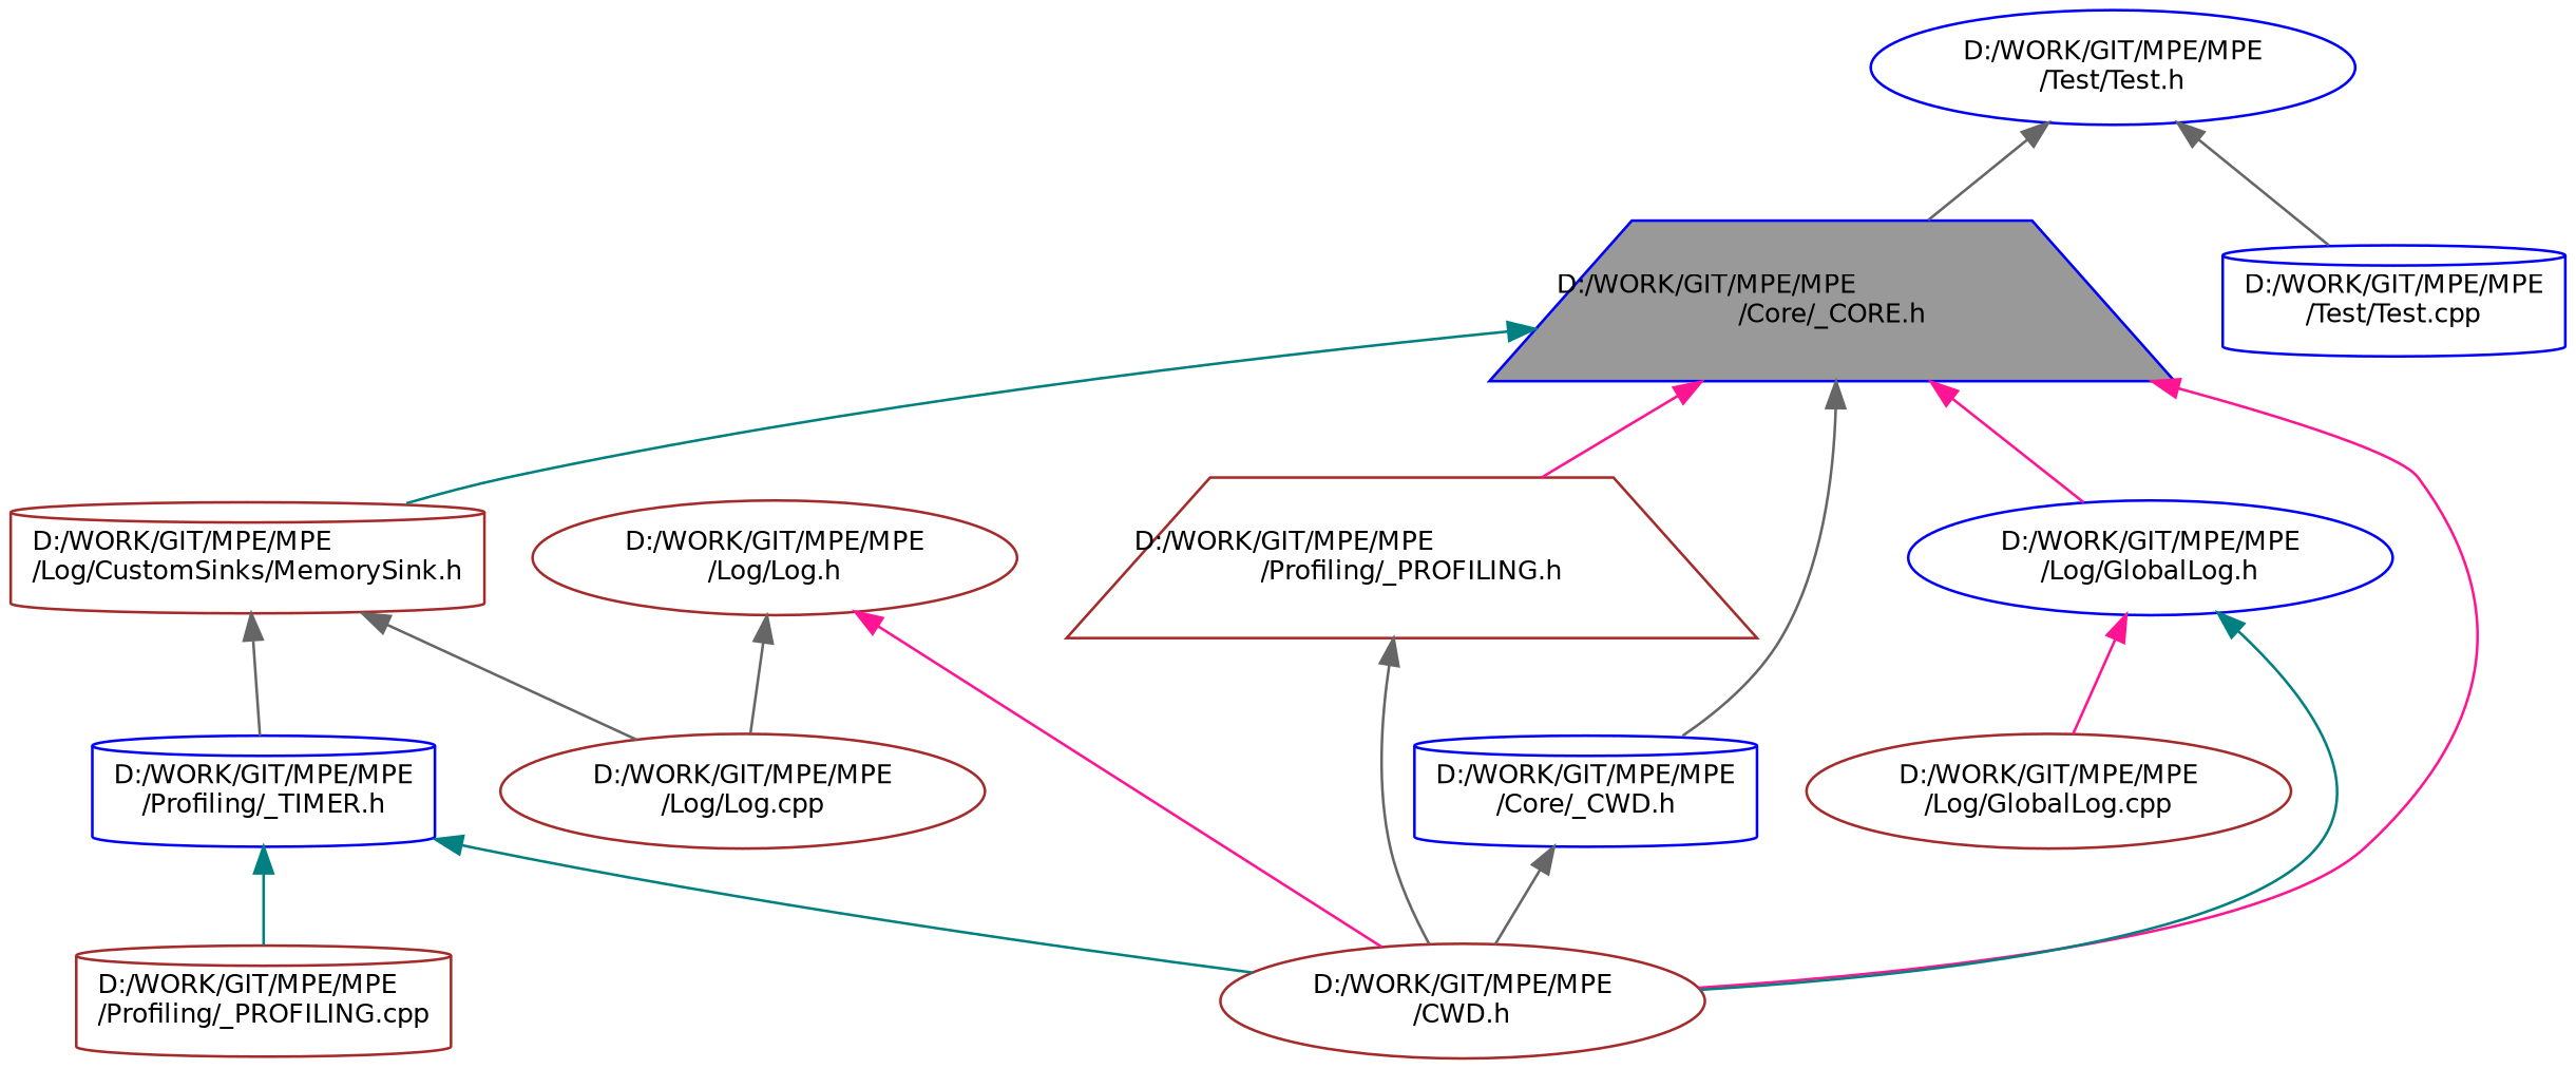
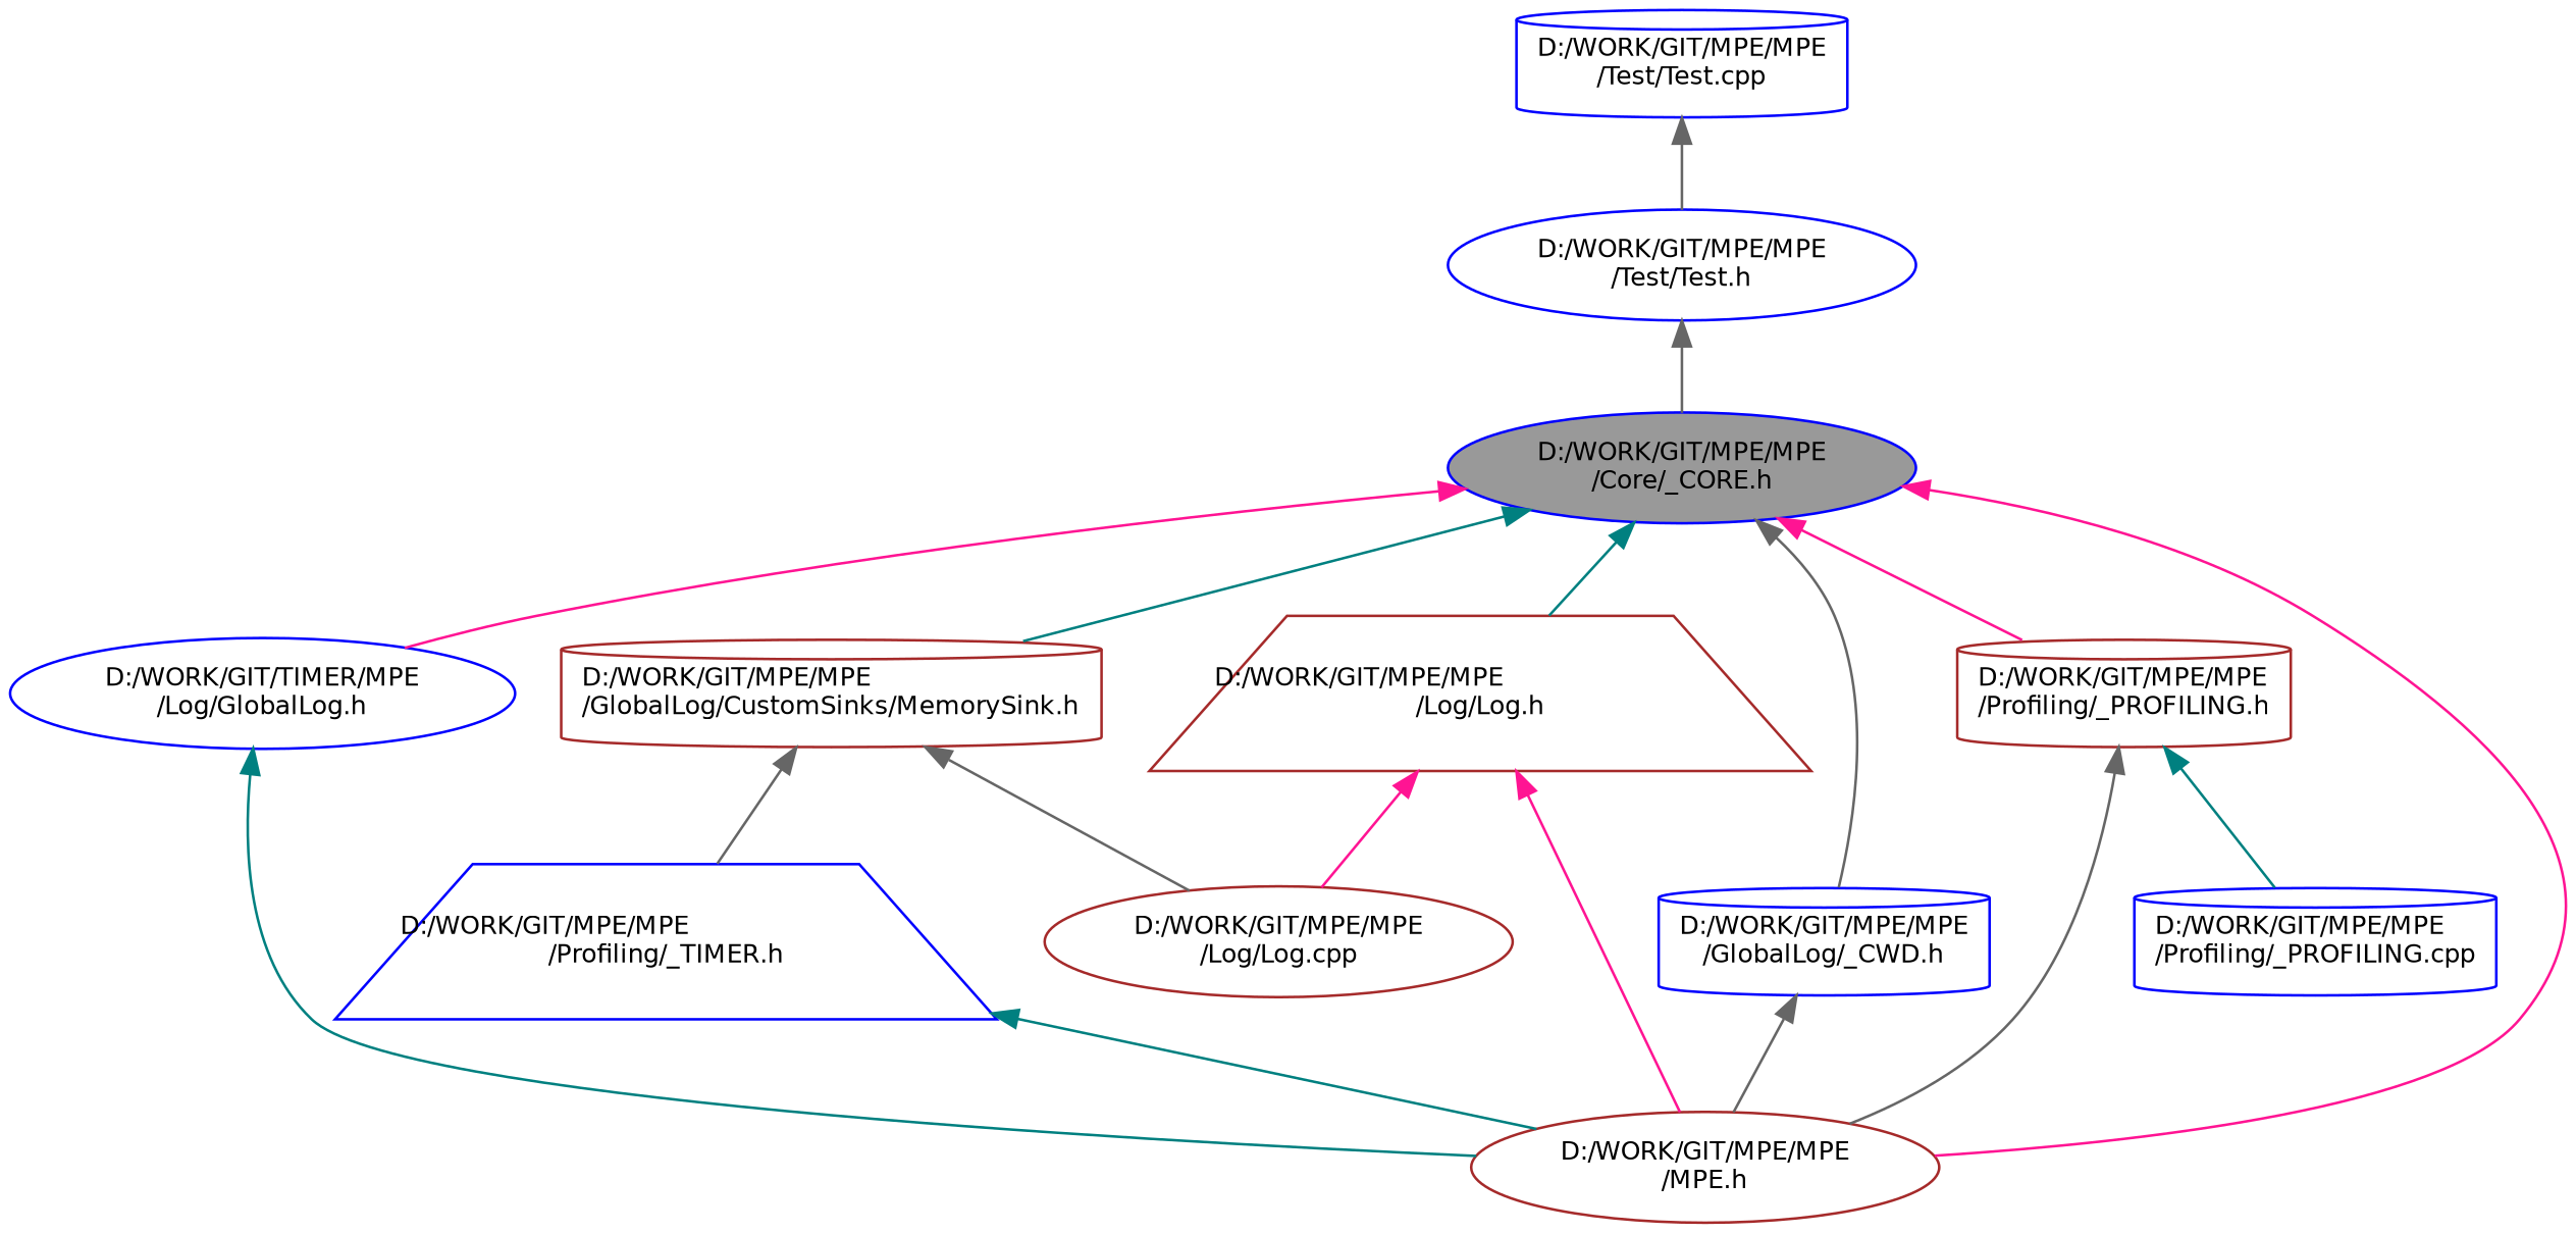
  digraph {
    node [color=brown fillcolor=white fontname=Helvetica fontsize=10 shape=cylinder style=filled]
    edge [color=gray40 dir=back fontname=Helvetica fontsize=10 labelfontname=Helvetica labelfontsize=10 style=solid]
-   n1 [color=blue fillcolor=grey60 fontcolor=black height=0.2 label="D:/WORK/GIT/MPE/MPE\l/Core/_CORE.h" shape=trapezium width=0.4]
-   n2 [color=blue height=0.2 label="D:/WORK/GIT/MPE/MPE\l/Core/_CWD.h" width=0.4]
-   n3 [height=0.2 label="D:/WORK/GIT/MPE/MPE\l/CWD.h" shape=ellipse width=0.4]
-   n4 [height=0.2 label="D:/WORK/GIT/MPE/MPE\l/Log/CustomSinks/MemorySink.h" width=0.4]
-   n5 [color=blue height=0.2 label="D:/WORK/GIT/MPE/MPE\l/Log/GlobalLog.h" shape=ellipse width=0.4]
-   n6 [height=0.2 label="D:/WORK/GIT/MPE/MPE\l/Log/Log.h" shape=ellipse width=0.4]
-   n7 [height=0.2 label="D:/WORK/GIT/MPE/MPE\l/Profiling/_PROFILING.h" shape=trapezium width=0.4]
+   n1 [color=blue fillcolor=grey60 fontcolor=black height=0.2 label="D:/WORK/GIT/MPE/MPE\l/Core/_CORE.h" shape=ellipse width=0.4]
+   n2 [color=blue height=0.2 label="D:/WORK/GIT/MPE/MPE\l/GlobalLog/_CWD.h" width=0.4]
+   n3 [height=0.2 label="D:/WORK/GIT/MPE/MPE\l/MPE.h" shape=ellipse width=0.4]
+   n4 [height=0.2 label="D:/WORK/GIT/MPE/MPE\l/GlobalLog/CustomSinks/MemorySink.h" width=0.4]
+   n5 [color=blue height=0.2 label="D:/WORK/GIT/TIMER/MPE\l/Log/GlobalLog.h" shape=ellipse width=0.4]
+   n6 [height=0.2 label="D:/WORK/GIT/MPE/MPE\l/Log/Log.h" shape=trapezium width=0.4]
+   n7 [height=0.2 label="D:/WORK/GIT/MPE/MPE\l/Profiling/_PROFILING.h" width=0.4]
    n8 [height=0.2 label="D:/WORK/GIT/MPE/MPE\l/Log/Log.cpp" shape=ellipse width=0.4]
-   n9 [color=blue height=0.2 label="D:/WORK/GIT/MPE/MPE\l/Profiling/_TIMER.h" width=0.4]
-   n10 [height=0.2 label="D:/WORK/GIT/MPE/MPE\l/Log/GlobalLog.cpp" shape=ellipse width=0.4]
-   n11 [height=0.2 label="D:/WORK/GIT/MPE/MPE\l/Profiling/_PROFILING.cpp" width=0.4]
+   n9 [color=blue height=0.2 label="D:/WORK/GIT/MPE/MPE\l/Profiling/_TIMER.h" shape=trapezium width=0.4]
+   n11 [color=blue height=0.2 label="D:/WORK/GIT/MPE/MPE\l/Profiling/_PROFILING.cpp" width=0.4]
    n12 [color=blue height=0.2 label="D:/WORK/GIT/MPE/MPE\l/Test/Test.h" shape=ellipse width=0.4]
    n13 [color=blue height=0.2 label="D:/WORK/GIT/MPE/MPE\l/Test/Test.cpp" width=0.4]
    n1 -> n2
    n1 -> n3 [color=deeppink]
    n1 -> n4 [color=teal]
    n1 -> n5 [color=deeppink]
+   n1 -> n6 [color=teal]
    n1 -> n7 [color=deeppink]
    n2 -> n3
    n4 -> n8
    n4 -> n9
    n5 -> n3 [color=teal]
-   n5 -> n10 [color=deeppink]
    n6 -> n3 [color=deeppink]
-   n6 -> n8
+   n6 -> n8 [color=deeppink]
    n7 -> n3
-   n9 -> n11 [color=teal]
+   n7 -> n11 [color=teal]
    n9 -> n3 [color=teal]
    n12 -> n1
-   n12 -> n13
+   n13 -> n12
  }
